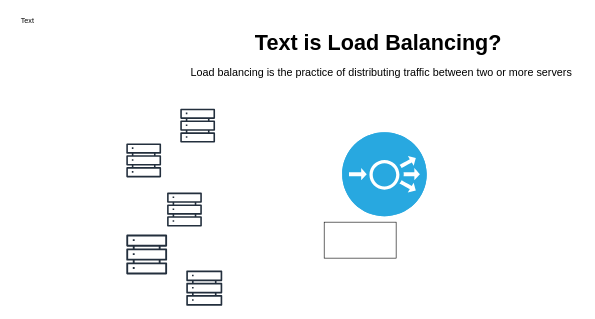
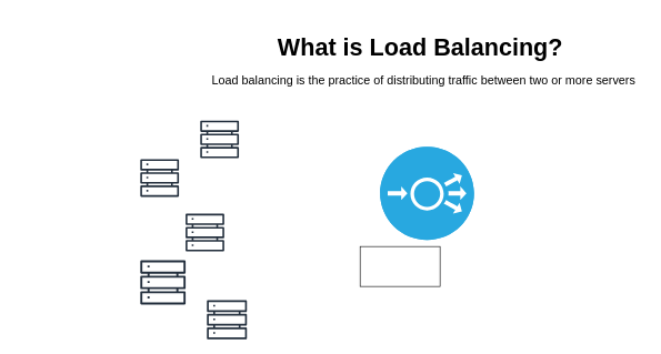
  <mxCell id="0" />
  <mxCell id="1" parent="0" />
- <mxCell id="2" value="&lt;b&gt;&lt;font style=&quot;font-size: 36px;&quot;&gt;Text is Load Balancing?&lt;/font&gt;&lt;/b&gt;" style="text;html=1;align=center;verticalAlign=middle;resizable=0;points=[];autosize=1;strokeColor=none;fillColor=none;" vertex="1" parent="1"><mxGeometry x="420" y="40" width="420" height="60" as="geometry" /></mxCell>
+ <mxCell id="2" value="&lt;b&gt;&lt;font style=&quot;font-size: 36px;&quot;&gt;What is Load Balancing?&lt;/font&gt;&lt;/b&gt;" style="text;html=1;align=center;verticalAlign=middle;resizable=0;points=[];autosize=1;strokeColor=none;fillColor=none;" vertex="1" parent="1"><mxGeometry x="420" y="40" width="420" height="60" as="geometry" /></mxCell>
  <mxCell id="3" value="" style="fillColor=#28A8E0;verticalLabelPosition=bottom;sketch=0;html=1;strokeColor=#ffffff;verticalAlign=top;align=center;points=[[0.145,0.145,0],[0.5,0,0],[0.855,0.145,0],[1,0.5,0],[0.855,0.855,0],[0.5,1,0],[0.145,0.855,0],[0,0.5,0]];pointerEvents=1;shape=mxgraph.cisco_safe.compositeIcon;bgIcon=ellipse;resIcon=mxgraph.cisco_safe.capability.load_balancer;" vertex="1" parent="1"><mxGeometry x="570" y="220" width="141" height="140" as="geometry" /></mxCell>
  <mxCell id="4" value="" style="sketch=0;outlineConnect=0;fontColor=#232F3E;gradientColor=none;fillColor=#232F3D;strokeColor=none;dashed=0;verticalLabelPosition=bottom;verticalAlign=top;align=center;html=1;fontSize=12;fontStyle=0;aspect=fixed;pointerEvents=1;shape=mxgraph.aws4.servers;" vertex="1" parent="1"><mxGeometry x="300" y="180" width="58" height="58" as="geometry" /></mxCell>
  <mxCell id="5" value="" style="sketch=0;outlineConnect=0;fontColor=#232F3E;gradientColor=none;fillColor=#232F3D;strokeColor=none;dashed=0;verticalLabelPosition=bottom;verticalAlign=top;align=center;html=1;fontSize=12;fontStyle=0;aspect=fixed;pointerEvents=1;shape=mxgraph.aws4.servers;" vertex="1" parent="1"><mxGeometry x="210" y="238" width="58" height="58" as="geometry" /></mxCell>
  <mxCell id="6" value="" style="sketch=0;outlineConnect=0;fontColor=#232F3E;gradientColor=none;fillColor=#232F3D;strokeColor=none;dashed=0;verticalLabelPosition=bottom;verticalAlign=top;align=center;html=1;fontSize=12;fontStyle=0;aspect=fixed;pointerEvents=1;shape=mxgraph.aws4.servers;" vertex="1" parent="1"><mxGeometry x="278" y="320" width="58" height="58" as="geometry" /></mxCell>
  <mxCell id="7" value="" style="sketch=0;outlineConnect=0;fontColor=#232F3E;gradientColor=none;fillColor=#232F3D;strokeColor=none;dashed=0;verticalLabelPosition=bottom;verticalAlign=top;align=center;html=1;fontSize=12;fontStyle=0;aspect=fixed;pointerEvents=1;shape=mxgraph.aws4.servers;" vertex="1" parent="1"><mxGeometry x="210" y="390" width="68" height="68" as="geometry" /></mxCell>
  <mxCell id="8" value="" style="sketch=0;outlineConnect=0;fontColor=#232F3E;gradientColor=none;fillColor=#232F3D;strokeColor=none;dashed=0;verticalLabelPosition=bottom;verticalAlign=top;align=center;html=1;fontSize=12;fontStyle=0;aspect=fixed;pointerEvents=1;shape=mxgraph.aws4.servers;" vertex="1" parent="1"><mxGeometry x="310" y="450" width="60" height="60" as="geometry" /></mxCell>
  <mxCell id="9" value="&lt;font style=&quot;font-size: 18px;&quot;&gt;Load balancing is the practice of distributing traffic between two or more servers&lt;/font&gt;" style="text;html=1;align=center;verticalAlign=middle;resizable=0;points=[];autosize=1;strokeColor=none;fillColor=none;" vertex="1" parent="1"><mxGeometry x="300" y="100" width="670" height="40" as="geometry" /></mxCell>
- <mxCell id="10" value="Text" style="text;html=1;align=center;verticalAlign=middle;resizable=0;points=[];autosize=1;strokeColor=none;fillColor=none;" vertex="1" parent="1"><mxGeometry x="20" y="20" width="50" height="30" as="geometry" /></mxCell>
  <mxCell id="11" value="" style="whiteSpace=wrap;html=1;" vertex="1" parent="1"><mxGeometry x="540" y="370" width="120" height="60" as="geometry" /></mxCell>
